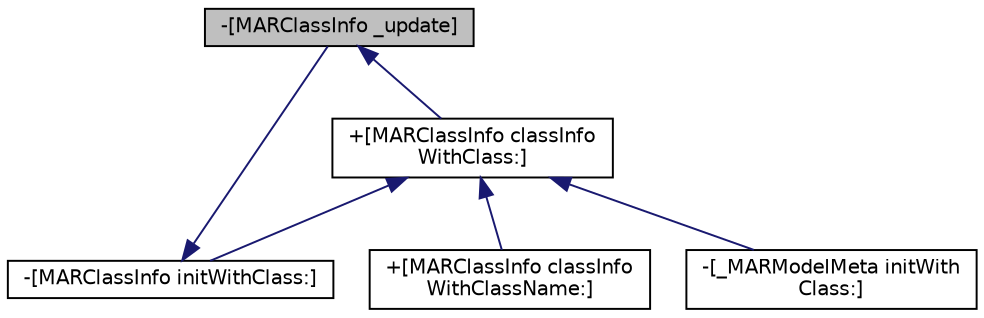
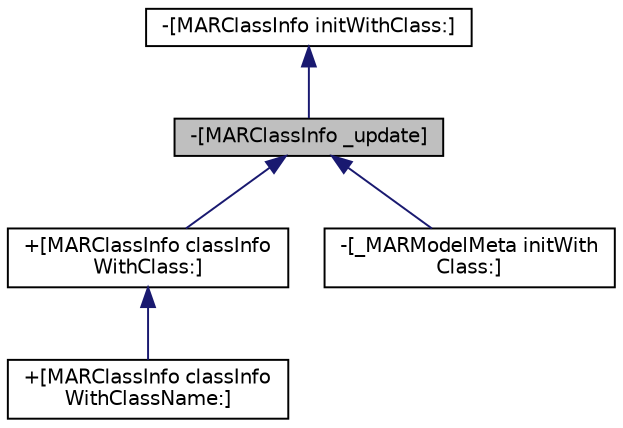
  digraph {
    rankdir=TB
    node [color=black fillcolor=white fontname=Helvetica fontsize=10 shape=record style=filled]
    edge [color=midnightblue dir=back fontname=Helvetica fontsize=10 labelfontname=Helvetica labelfontsize=10 style=solid]
    n1 [fillcolor=grey75 fontcolor=black height=0.2 label="-[MARClassInfo _update]" width=0.4]
    n2 [height=0.2 label="+[MARClassInfo classInfo\lWithClass:]" width=0.4]
    n3 [height=0.2 label="-[MARClassInfo initWithClass:]" width=0.4]
    n4 [height=0.2 label="+[MARClassInfo classInfo\lWithClassName:]" width=0.4]
    n5 [height=0.2 label="-[_MARModelMeta initWith\lClass:]" width=0.4]
    n1 -> n2
-   n2 -> n3
    n2 -> n4
-   n2 -> n5
+   n1 -> n5
    n3 -> n1
  }
